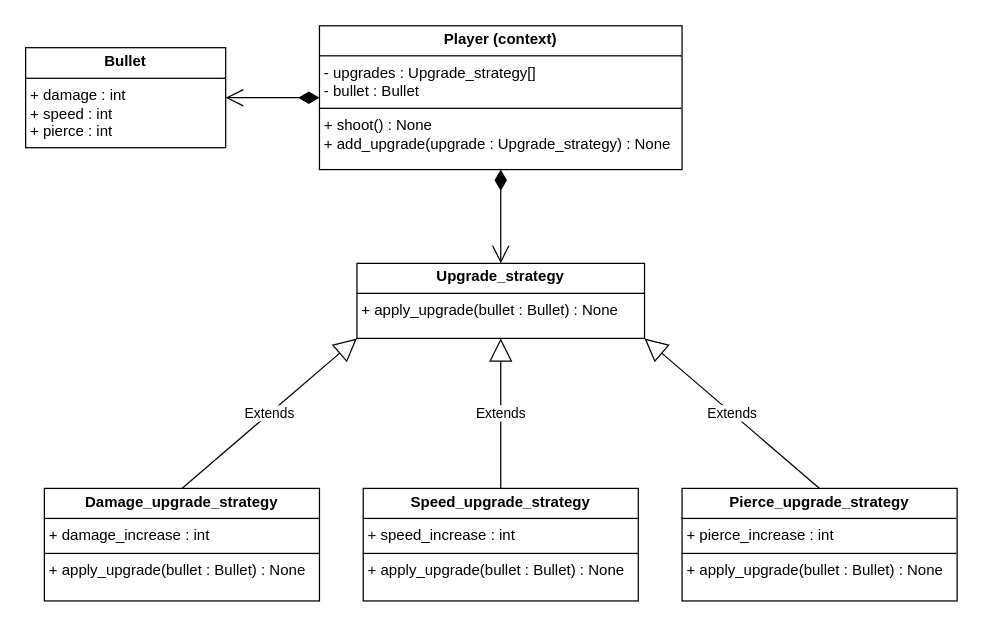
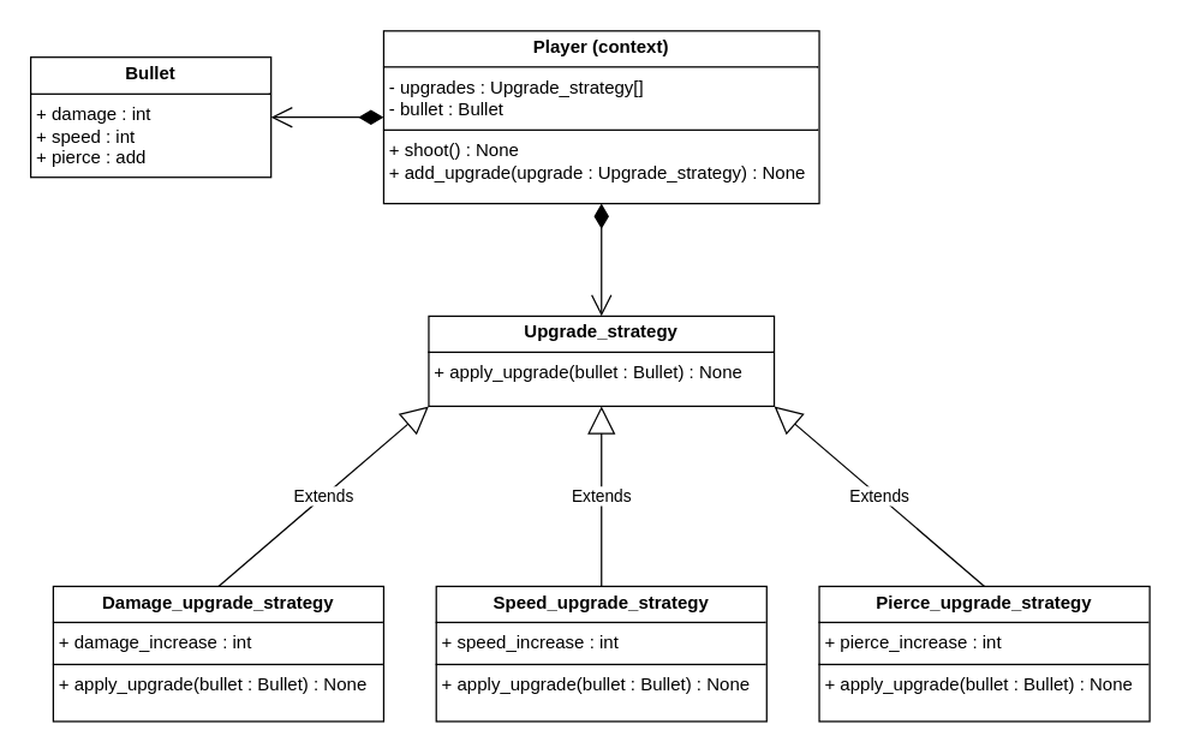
  <mxCell id="0" />
  <mxCell id="1" parent="0" />
- <mxCell id="2" value="&lt;p style=&quot;margin:0px;margin-top:4px;text-align:center;&quot;&gt;&lt;b&gt;Bullet&lt;/b&gt;&lt;/p&gt;&lt;hr size=&quot;1&quot; style=&quot;border-style:solid;&quot;&gt;&lt;p style=&quot;margin:0px;margin-left:4px;&quot;&gt;+ damage : int&lt;/p&gt;&lt;p style=&quot;margin:0px;margin-left:4px;&quot;&gt;+ speed : int&lt;/p&gt;&lt;p style=&quot;margin:0px;margin-left:4px;&quot;&gt;+ pierce : int&lt;/p&gt;" style="verticalAlign=top;align=left;overflow=fill;html=1;whiteSpace=wrap;" parent="1" vertex="1"><mxGeometry x="20" y="37.5" width="160" height="80" as="geometry" /></mxCell>
+ <mxCell id="2" value="&lt;p style=&quot;margin:0px;margin-top:4px;text-align:center;&quot;&gt;&lt;b&gt;Bullet&lt;/b&gt;&lt;/p&gt;&lt;hr size=&quot;1&quot; style=&quot;border-style:solid;&quot;&gt;&lt;p style=&quot;margin:0px;margin-left:4px;&quot;&gt;+ damage : int&lt;/p&gt;&lt;p style=&quot;margin:0px;margin-left:4px;&quot;&gt;+ speed : int&lt;/p&gt;&lt;p style=&quot;margin:0px;margin-left:4px;&quot;&gt;+ pierce : add&lt;/p&gt;" style="verticalAlign=top;align=left;overflow=fill;html=1;whiteSpace=wrap;" parent="1" vertex="1"><mxGeometry x="20" y="37.5" width="160" height="80" as="geometry" /></mxCell>
  <mxCell id="3" value="&lt;p style=&quot;margin:0px;margin-top:4px;text-align:center;&quot;&gt;&lt;b&gt;Upgrade_strategy&lt;/b&gt;&lt;/p&gt;&lt;hr size=&quot;1&quot; style=&quot;border-style:solid;&quot;&gt;&lt;p style=&quot;margin:0px;margin-left:4px;&quot;&gt;+ apply_upgrade(bullet : Bullet) : None&lt;/p&gt;" style="verticalAlign=top;align=left;overflow=fill;html=1;whiteSpace=wrap;" parent="1" vertex="1"><mxGeometry x="285" y="210" width="230" height="60" as="geometry" /></mxCell>
  <mxCell id="4" value="&lt;p style=&quot;margin:0px;margin-top:4px;text-align:center;&quot;&gt;&lt;b&gt;Damage_upgrade_strategy&lt;/b&gt;&lt;/p&gt;&lt;hr size=&quot;1&quot; style=&quot;border-style:solid;&quot;&gt;&lt;p style=&quot;margin:0px;margin-left:4px;&quot;&gt;+ damage_increase : int&lt;/p&gt;&lt;hr size=&quot;1&quot; style=&quot;border-style:solid;&quot;&gt;&lt;p style=&quot;margin:0px;margin-left:4px;&quot;&gt;+ apply_upgrade(bullet : Bullet) : None&lt;/p&gt;" style="verticalAlign=top;align=left;overflow=fill;html=1;whiteSpace=wrap;" parent="1" vertex="1"><mxGeometry x="35" y="390" width="220" height="90" as="geometry" /></mxCell>
  <mxCell id="5" value="&lt;p style=&quot;margin:0px;margin-top:4px;text-align:center;&quot;&gt;&lt;b&gt;Speed_upgrade_strategy&lt;/b&gt;&lt;/p&gt;&lt;hr size=&quot;1&quot; style=&quot;border-style:solid;&quot;&gt;&lt;p style=&quot;margin:0px;margin-left:4px;&quot;&gt;+ speed_increase : int&lt;/p&gt;&lt;hr size=&quot;1&quot; style=&quot;border-style:solid;&quot;&gt;&lt;p style=&quot;margin:0px;margin-left:4px;&quot;&gt;+ apply_upgrade(bullet : Bullet) : None&lt;/p&gt;" style="verticalAlign=top;align=left;overflow=fill;html=1;whiteSpace=wrap;" parent="1" vertex="1"><mxGeometry x="290" y="390" width="220" height="90" as="geometry" /></mxCell>
  <mxCell id="6" value="&lt;p style=&quot;margin:0px;margin-top:4px;text-align:center;&quot;&gt;&lt;b&gt;Pierce_upgrade_strategy&lt;/b&gt;&lt;/p&gt;&lt;hr size=&quot;1&quot; style=&quot;border-style:solid;&quot;&gt;&lt;p style=&quot;margin:0px;margin-left:4px;&quot;&gt;+ pierce_increase : int&lt;/p&gt;&lt;hr size=&quot;1&quot; style=&quot;border-style:solid;&quot;&gt;&lt;p style=&quot;margin:0px;margin-left:4px;&quot;&gt;+ apply_upgrade(bullet : Bullet) : None&lt;/p&gt;" style="verticalAlign=top;align=left;overflow=fill;html=1;whiteSpace=wrap;" parent="1" vertex="1"><mxGeometry x="545" y="390" width="220" height="90" as="geometry" /></mxCell>
  <mxCell id="7" value="&lt;p style=&quot;margin:0px;margin-top:4px;text-align:center;&quot;&gt;&lt;b&gt;Player (context)&lt;/b&gt;&lt;/p&gt;&lt;hr size=&quot;1&quot; style=&quot;border-style:solid;&quot;&gt;&lt;p style=&quot;margin:0px;margin-left:4px;&quot;&gt;- upgrades : Upgrade_strategy[]&lt;/p&gt;&lt;p style=&quot;margin:0px;margin-left:4px;&quot;&gt;- bullet : Bullet&lt;/p&gt;&lt;hr style=&quot;border-style: solid;&quot; size=&quot;1&quot;&gt;&lt;p style=&quot;margin: 0px 0px 0px 4px;&quot;&gt;+ shoot() : None&lt;/p&gt;&lt;p style=&quot;margin: 0px 0px 0px 4px;&quot;&gt;+ add_upgrade(upgrade : Upgrade_strategy) : None&lt;/p&gt;" style="verticalAlign=top;align=left;overflow=fill;html=1;whiteSpace=wrap;" parent="1" vertex="1"><mxGeometry x="255" y="20" width="290" height="115" as="geometry" /></mxCell>
  <mxCell id="8" value="" style="endArrow=open;html=1;endSize=12;startArrow=diamondThin;startSize=14;startFill=1;edgeStyle=orthogonalEdgeStyle;align=left;verticalAlign=bottom;rounded=0;exitX=0;exitY=0.5;exitDx=0;exitDy=0;entryX=1;entryY=0.5;entryDx=0;entryDy=0;" parent="1" source="7" target="2" edge="1"><mxGeometry x="-1" y="3" relative="1" as="geometry"><mxPoint x="190" y="160" as="sourcePoint" /><mxPoint x="370" y="170" as="targetPoint" /></mxGeometry></mxCell>
  <mxCell id="9" value="" style="endArrow=open;html=1;endSize=12;startArrow=diamondThin;startSize=14;startFill=1;edgeStyle=orthogonalEdgeStyle;align=left;verticalAlign=bottom;rounded=0;exitX=0.5;exitY=1;exitDx=0;exitDy=0;entryX=0.5;entryY=0;entryDx=0;entryDy=0;" parent="1" source="7" target="3" edge="1"><mxGeometry x="-1" y="3" relative="1" as="geometry"><mxPoint x="370" y="180" as="sourcePoint" /><mxPoint x="280" y="180" as="targetPoint" /></mxGeometry></mxCell>
  <mxCell id="10" value="Extends" style="endArrow=block;endSize=16;endFill=0;html=1;rounded=0;exitX=0.5;exitY=0;exitDx=0;exitDy=0;entryX=0;entryY=1;entryDx=0;entryDy=0;" parent="1" source="4" target="3" edge="1"><mxGeometry width="160" relative="1" as="geometry"><mxPoint x="180" y="350" as="sourcePoint" /><mxPoint x="340" y="350" as="targetPoint" /></mxGeometry></mxCell>
  <mxCell id="11" value="Extends" style="endArrow=block;endSize=16;endFill=0;html=1;rounded=0;exitX=0.5;exitY=0;exitDx=0;exitDy=0;entryX=0.5;entryY=1;entryDx=0;entryDy=0;" parent="1" source="5" target="3" edge="1"><mxGeometry width="160" relative="1" as="geometry"><mxPoint x="500" y="370" as="sourcePoint" /><mxPoint x="620" y="280" as="targetPoint" /></mxGeometry></mxCell>
  <mxCell id="12" value="Extends" style="endArrow=block;endSize=16;endFill=0;html=1;rounded=0;exitX=0.5;exitY=0;exitDx=0;exitDy=0;entryX=1;entryY=1;entryDx=0;entryDy=0;" parent="1" source="6" target="3" edge="1"><mxGeometry width="160" relative="1" as="geometry"><mxPoint x="599.5" y="370" as="sourcePoint" /><mxPoint x="599.5" y="280" as="targetPoint" /></mxGeometry></mxCell>
